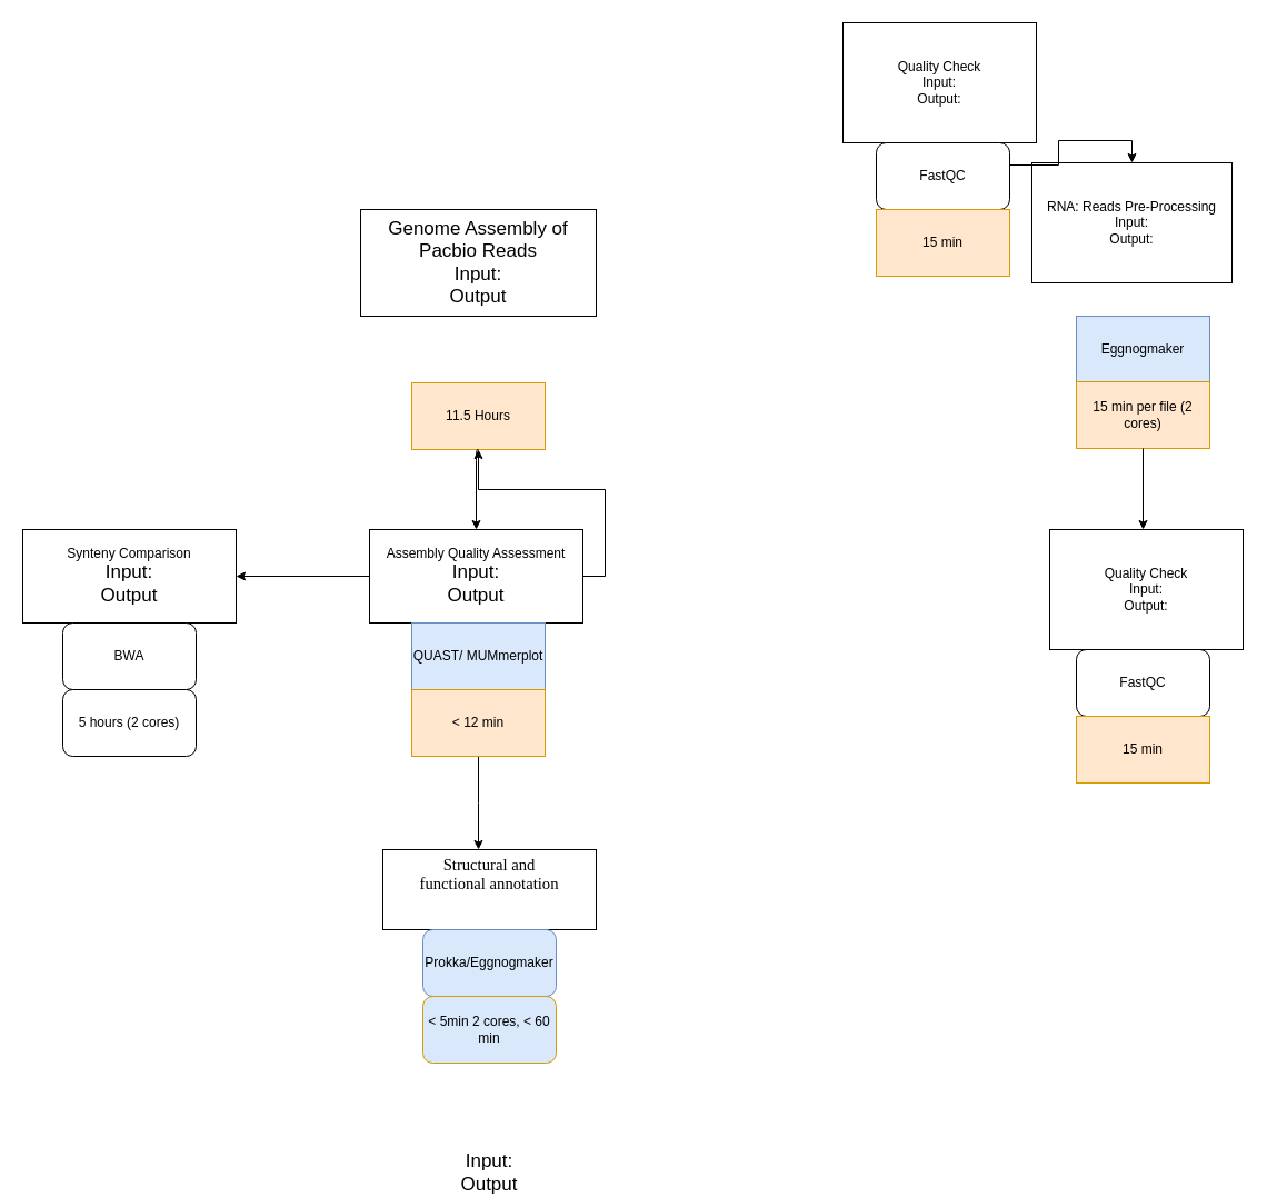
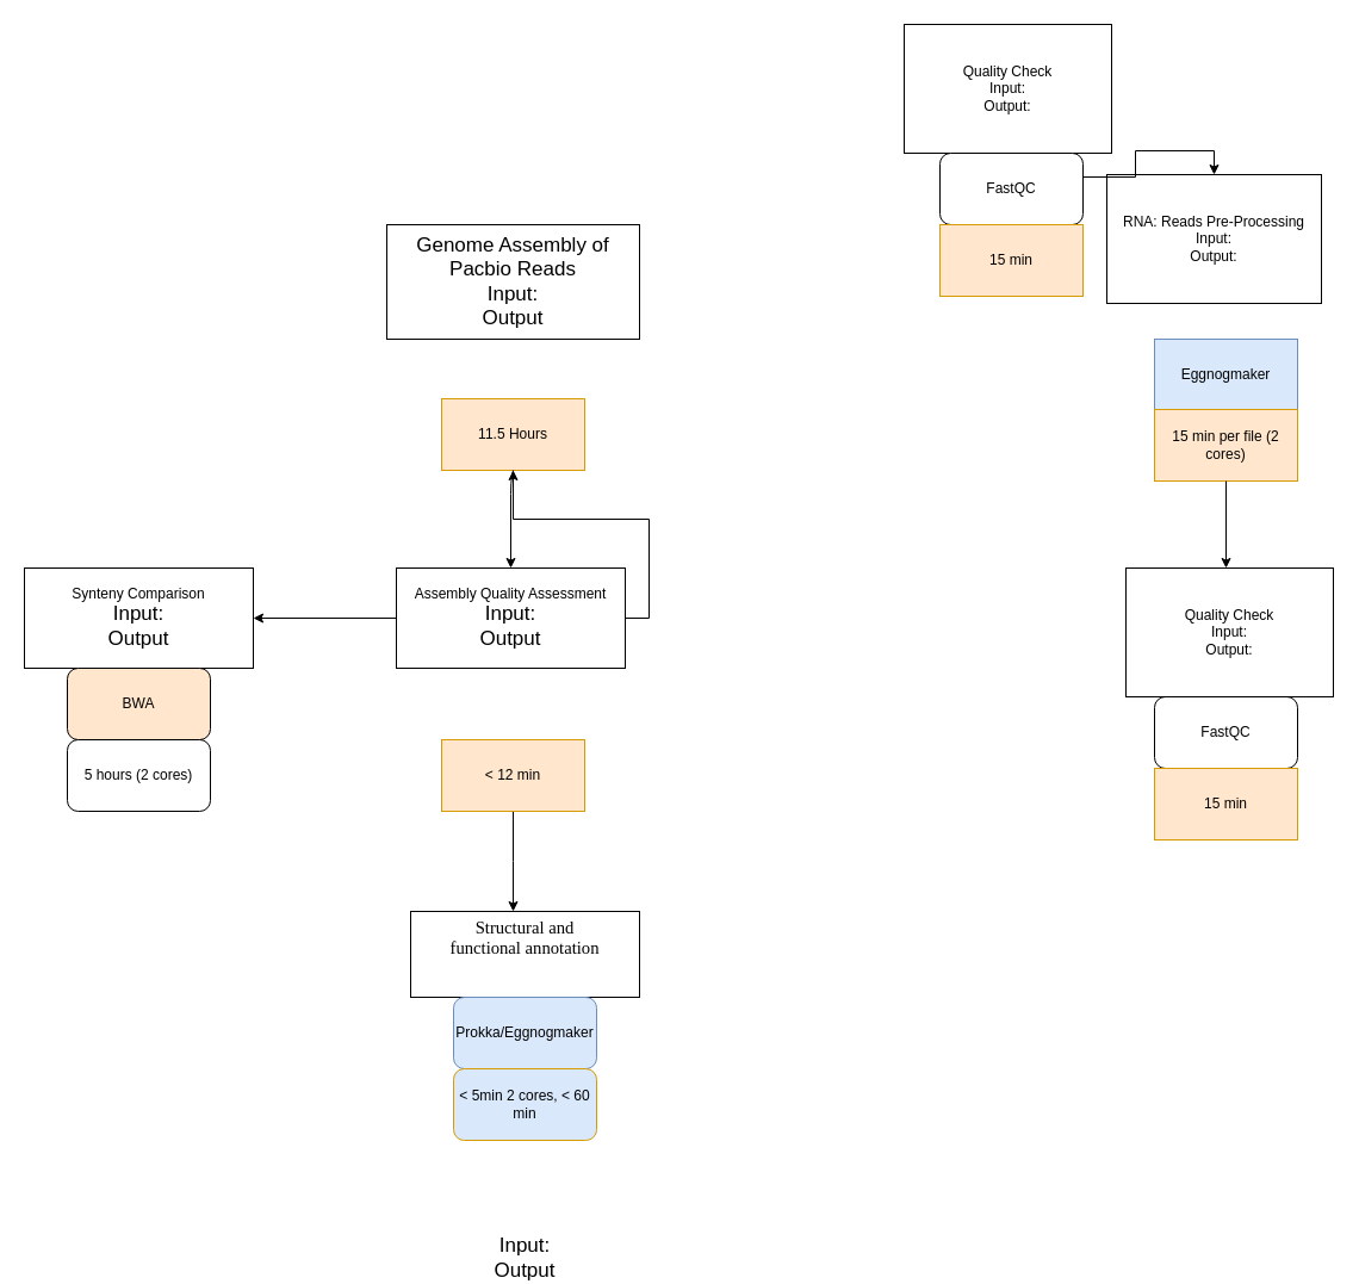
  <mxCell id="0" />
  <mxCell id="1" parent="0" />
  <mxCell id="2" value="&lt;div&gt;&lt;font style=&quot;font-size: 17px&quot;&gt;Genome Assembly of Pacbio Reads&lt;/font&gt;&lt;/div&gt;&lt;div&gt;&lt;font style=&quot;font-size: 17px&quot;&gt;Input: &lt;br&gt;&lt;/font&gt;&lt;/div&gt;&lt;div&gt;&lt;font style=&quot;font-size: 17px&quot;&gt;Output&lt;br&gt;&lt;/font&gt;&lt;/div&gt;" style="rounded=0;whiteSpace=wrap;html=1;" vertex="1" parent="1"><mxGeometry x="324" y="188" width="212" height="96" as="geometry" /></mxCell>
- <mxCell id="3" value="11.5 Hours" style="rounded=0;whiteSpace=wrap;html=1;fillColor=#ffe6cc;strokeColor=#d79b00;" vertex="1" parent="1"><mxGeometry x="370" y="344" width="120" height="60" as="geometry" /></mxCell>
+ <mxCell id="3" value="11.5 Hours" style="rounded=0;whiteSpace=wrap;html=1;fillColor=#ffe6cc;strokeColor=#d79b00;" vertex="1" parent="1"><mxGeometry x="370" y="334" width="120" height="60" as="geometry" /></mxCell>
  <mxCell id="4" value="&lt;div&gt;RNA: Reads Pre-Processing&lt;/div&gt;&lt;div&gt;Input:&lt;/div&gt;&lt;div&gt;Output:&lt;br&gt;&lt;/div&gt;" style="rounded=0;whiteSpace=wrap;html=1;" vertex="1" parent="1"><mxGeometry x="928" y="146" width="180" height="108" as="geometry" /></mxCell>
  <mxCell id="5" value="Eggnogmaker" style="rounded=0;whiteSpace=wrap;html=1;fillColor=#dae8fc;strokeColor=#6c8ebf;" vertex="1" parent="1"><mxGeometry x="968" y="284" width="120" height="60" as="geometry" /></mxCell>
  <mxCell id="6" value="15 min per file (2 cores)" style="rounded=0;whiteSpace=wrap;html=1;fillColor=#ffe6cc;strokeColor=#d79b00;" vertex="1" parent="1"><mxGeometry x="968" y="343" width="120" height="60" as="geometry" /></mxCell>
  <mxCell id="7" value="" style="endArrow=classic;html=1;exitX=0.5;exitY=1;exitDx=0;exitDy=0;" edge="1" parent="1" source="3"><mxGeometry width="50" height="50" relative="1" as="geometry"><mxPoint x="428" y="428" as="sourcePoint" /><mxPoint x="428" y="476" as="targetPoint" /><Array as="points"><mxPoint x="428" y="404" /></Array></mxGeometry></mxCell>
  <mxCell id="8" value="" style="endArrow=classic;html=1;exitX=0.5;exitY=1;exitDx=0;exitDy=0;" edge="1" parent="1" source="6"><mxGeometry width="50" height="50" relative="1" as="geometry"><mxPoint x="956" y="502" as="sourcePoint" /><mxPoint x="1028" y="476" as="targetPoint" /></mxGeometry></mxCell>
  <mxCell id="9" style="edgeStyle=orthogonalEdgeStyle;rounded=0;orthogonalLoop=1;jettySize=auto;html=1;exitX=1;exitY=0.5;exitDx=0;exitDy=0;" edge="1" parent="1" source="11" target="3"><mxGeometry relative="1" as="geometry" /></mxCell>
  <mxCell id="10" style="edgeStyle=orthogonalEdgeStyle;rounded=0;orthogonalLoop=1;jettySize=auto;html=1;exitX=0;exitY=0.5;exitDx=0;exitDy=0;" edge="1" parent="1" source="11"><mxGeometry relative="1" as="geometry"><mxPoint x="212" y="518" as="targetPoint" /></mxGeometry></mxCell>
  <mxCell id="11" value="&lt;div&gt;Assembly Quality Assessment&lt;div&gt;&lt;font style=&quot;font-size: 17px&quot;&gt;Input: &lt;br&gt;&lt;/font&gt;&lt;/div&gt;&lt;font style=&quot;font-size: 17px&quot;&gt;Output&lt;/font&gt;&lt;/div&gt;" style="rounded=0;whiteSpace=wrap;html=1;" vertex="1" parent="1"><mxGeometry x="332" y="476" width="192" height="84" as="geometry" /></mxCell>
- <mxCell id="12" value="QUAST/ MUMmerplot" style="rounded=0;whiteSpace=wrap;html=1;fillColor=#dae8fc;strokeColor=#6c8ebf;" vertex="1" parent="1"><mxGeometry x="370" y="560" width="120" height="60" as="geometry" /></mxCell>
  <mxCell id="13" style="edgeStyle=orthogonalEdgeStyle;rounded=0;orthogonalLoop=1;jettySize=auto;html=1;exitX=0.5;exitY=1;exitDx=0;exitDy=0;" edge="1" parent="1" source="14"><mxGeometry relative="1" as="geometry"><mxPoint x="430" y="764" as="targetPoint" /></mxGeometry></mxCell>
  <mxCell id="14" value="&amp;lt; 12 min " style="rounded=0;whiteSpace=wrap;html=1;fillColor=#ffe6cc;strokeColor=#d79b00;" vertex="1" parent="1"><mxGeometry x="370" y="620" width="120" height="60" as="geometry" /></mxCell>
  <mxCell id="15" value="&lt;div&gt;&lt;br/&gt;&lt;br/&gt;&lt;br/&gt;&lt;br/&gt;&lt;br/&gt;&lt;br/&gt;&lt;br/&gt;&lt;br/&gt;&lt;br/&gt;&lt;br/&gt;&lt;br/&gt;&lt;br/&gt;&lt;br/&gt;&lt;br/&gt;&lt;br/&gt;&lt;br/&gt;&lt;br/&gt;&lt;span style=&quot;font-size: 11.0pt ; font-family: &amp;#34;arialmt&amp;#34; , serif&quot;&gt;Structural and&lt;br/&gt;functional annotation&lt;/span&gt;&lt;/div&gt;&lt;div&gt;&lt;br/&gt;&lt;br/&gt;&lt;br/&gt;&lt;br/&gt;&lt;br/&gt;&lt;br/&gt;&lt;br/&gt;&lt;br/&gt;&lt;br/&gt;&lt;br/&gt;&lt;br/&gt;&lt;br/&gt;&lt;br/&gt;&lt;br/&gt;&lt;br/&gt;&lt;br/&gt;&lt;div&gt;&lt;font style=&quot;font-size: 17px&quot;&gt;Input: &lt;br&gt;&lt;/font&gt;&lt;/div&gt;&lt;font style=&quot;font-size: 17px&quot;&gt;Output&lt;/font&gt;&lt;/div&gt;" style="rounded=0;whiteSpace=wrap;html=1;" vertex="1" parent="1"><mxGeometry x="344" y="764" width="192" height="72" as="geometry" /></mxCell>
  <mxCell id="16" value="Prokka/Eggnogmaker" style="rounded=1;whiteSpace=wrap;html=1;fillColor=#dae8fc;strokeColor=#6c8ebf;" vertex="1" parent="1"><mxGeometry x="380" y="836" width="120" height="60" as="geometry" /></mxCell>
  <mxCell id="17" value="&amp;lt; 5min 2 cores, &amp;lt; 60 min" style="rounded=1;whiteSpace=wrap;html=1;fillColor=#dae8fc;strokeColor=#d79b00;" vertex="1" parent="1"><mxGeometry x="380" y="896" width="120" height="60" as="geometry" /></mxCell>
  <mxCell id="18" value="&lt;div&gt;Synteny Comparison&lt;br&gt;&lt;div&gt;&lt;font style=&quot;font-size: 17px&quot;&gt;Input: &lt;br&gt;&lt;/font&gt;&lt;/div&gt;&lt;font style=&quot;font-size: 17px&quot;&gt;Output&lt;/font&gt;&lt;/div&gt;" style="rounded=0;whiteSpace=wrap;html=1;" vertex="1" parent="1"><mxGeometry x="20" y="476" width="192" height="84" as="geometry" /></mxCell>
- <mxCell id="19" value="BWA" style="rounded=1;whiteSpace=wrap;html=1;" vertex="1" parent="1"><mxGeometry x="56" y="560" width="120" height="60" as="geometry" /></mxCell>
+ <mxCell id="19" value="BWA" style="rounded=1;whiteSpace=wrap;html=1;fillColor=#ffe6cc;" vertex="1" parent="1"><mxGeometry x="56" y="560" width="120" height="60" as="geometry" /></mxCell>
  <mxCell id="20" value="5 hours (2 cores)" style="rounded=1;whiteSpace=wrap;html=1;" vertex="1" parent="1"><mxGeometry x="56" y="620" width="120" height="60" as="geometry" /></mxCell>
  <mxCell id="21" style="edgeStyle=orthogonalEdgeStyle;rounded=0;orthogonalLoop=1;jettySize=auto;html=1;entryX=0.5;entryY=0;entryDx=0;entryDy=0;" edge="1" parent="1" source="22" target="4"><mxGeometry relative="1" as="geometry" /></mxCell>
  <mxCell id="22" value="Quality Check&lt;br&gt;&lt;div&gt;Input:&lt;/div&gt;&lt;div&gt;Output:&lt;br&gt;&lt;/div&gt;" style="rounded=0;whiteSpace=wrap;html=1;" vertex="1" parent="1"><mxGeometry x="758" y="20" width="174" height="108" as="geometry" /></mxCell>
  <mxCell id="23" value="FastQC" style="rounded=1;whiteSpace=wrap;html=1;" vertex="1" parent="1"><mxGeometry x="788" y="128" width="120" height="60" as="geometry" /></mxCell>
  <mxCell id="24" value="15 min" style="rounded=0;whiteSpace=wrap;html=1;fillColor=#ffe6cc;strokeColor=#d79b00;" vertex="1" parent="1"><mxGeometry x="788" y="188" width="120" height="60" as="geometry" /></mxCell>
  <mxCell id="25" value="FastQC" style="rounded=1;whiteSpace=wrap;html=1;" vertex="1" parent="1"><mxGeometry x="968" y="584" width="120" height="60" as="geometry" /></mxCell>
  <mxCell id="26" value="15 min" style="rounded=0;whiteSpace=wrap;html=1;fillColor=#ffe6cc;strokeColor=#d79b00;" vertex="1" parent="1"><mxGeometry x="968" y="644" width="120" height="60" as="geometry" /></mxCell>
  <mxCell id="27" value="Quality Check&lt;br&gt;&lt;div&gt;Input:&lt;/div&gt;&lt;div&gt;Output:&lt;br&gt;&lt;/div&gt;" style="rounded=0;whiteSpace=wrap;html=1;" vertex="1" parent="1"><mxGeometry x="944" y="476" width="174" height="108" as="geometry" /></mxCell>
